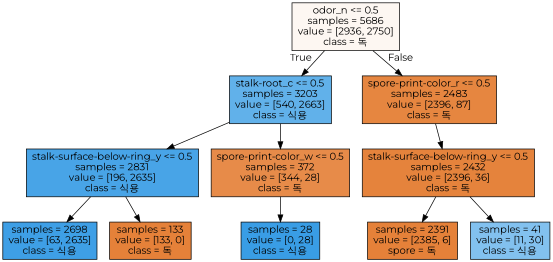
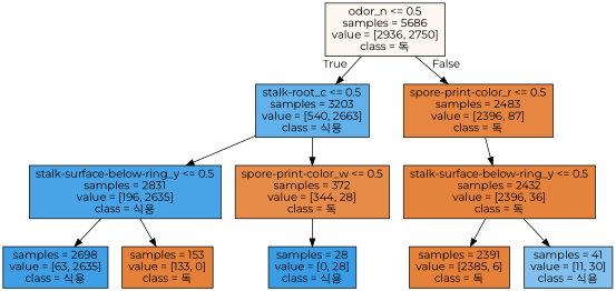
  digraph {
    fontname=Montserrat
    node [color=black fillcolor="#e58139" fontname=Montserrat shape=box style=filled]
    edge [fontname=Montserrat]
    n1 [fillcolor="#fdf7f2" label="odor_n <= 0.5\nsamples = 5686\nvalue = [2936, 2750]\nclass = 독"]
    n2 [fillcolor="#61b1ea" label="stalk-root_c <= 0.5\nsamples = 3203\nvalue = [540, 2663]\nclass = 식용"]
    n3 [fillcolor="#e68640" label="spore-print-color_r <= 0.5\nsamples = 2483\nvalue = [2396, 87]\nclass = 독"]
    n4 [fillcolor="#48a4e7" label="stalk-surface-below-ring_y <= 0.5\nsamples = 2831\nvalue = [196, 2635]\nclass = 식용"]
    n5 [fillcolor="#e78b49" label="spore-print-color_w <= 0.5\nsamples = 372\nvalue = [344, 28]\nclass = 독"]
    n6 [fillcolor="#e5833c" label="stalk-surface-below-ring_y <= 0.5\nsamples = 2432\nvalue = [2396, 36]\nclass = 독"]
    n7 [fillcolor="#3e9fe6" label="samples = 2698\nvalue = [63, 2635]\nclass = 식용"]
-   n8 [label="samples = 133\nvalue = [133, 0]\nclass = 독"]
+   n8 [label="samples = 153\nvalue = [133, 0]\nclass = 독"]
    n9 [fillcolor="#399de5" label="samples = 28\nvalue = [0, 28]\nclass = 식용"]
-   n10 [label="samples = 2391\nvalue = [2385, 6]\nspore = 독"]
+   n10 [label="samples = 2391\nvalue = [2385, 6]\nclass = 독"]
    n11 [fillcolor="#82c1ef" label="samples = 41\nvalue = [11, 30]\nclass = 식용"]
    n1 -> n2 [headlabel=True labelangle=45 labeldistance=2.5]
    n1 -> n3 [headlabel=False labelangle=-45 labeldistance=2.5]
    n2 -> n4
    n2 -> n5
    n3 -> n6
    n4 -> n7
    n4 -> n8
    n5 -> n9
    n6 -> n10
    n6 -> n11
  }
